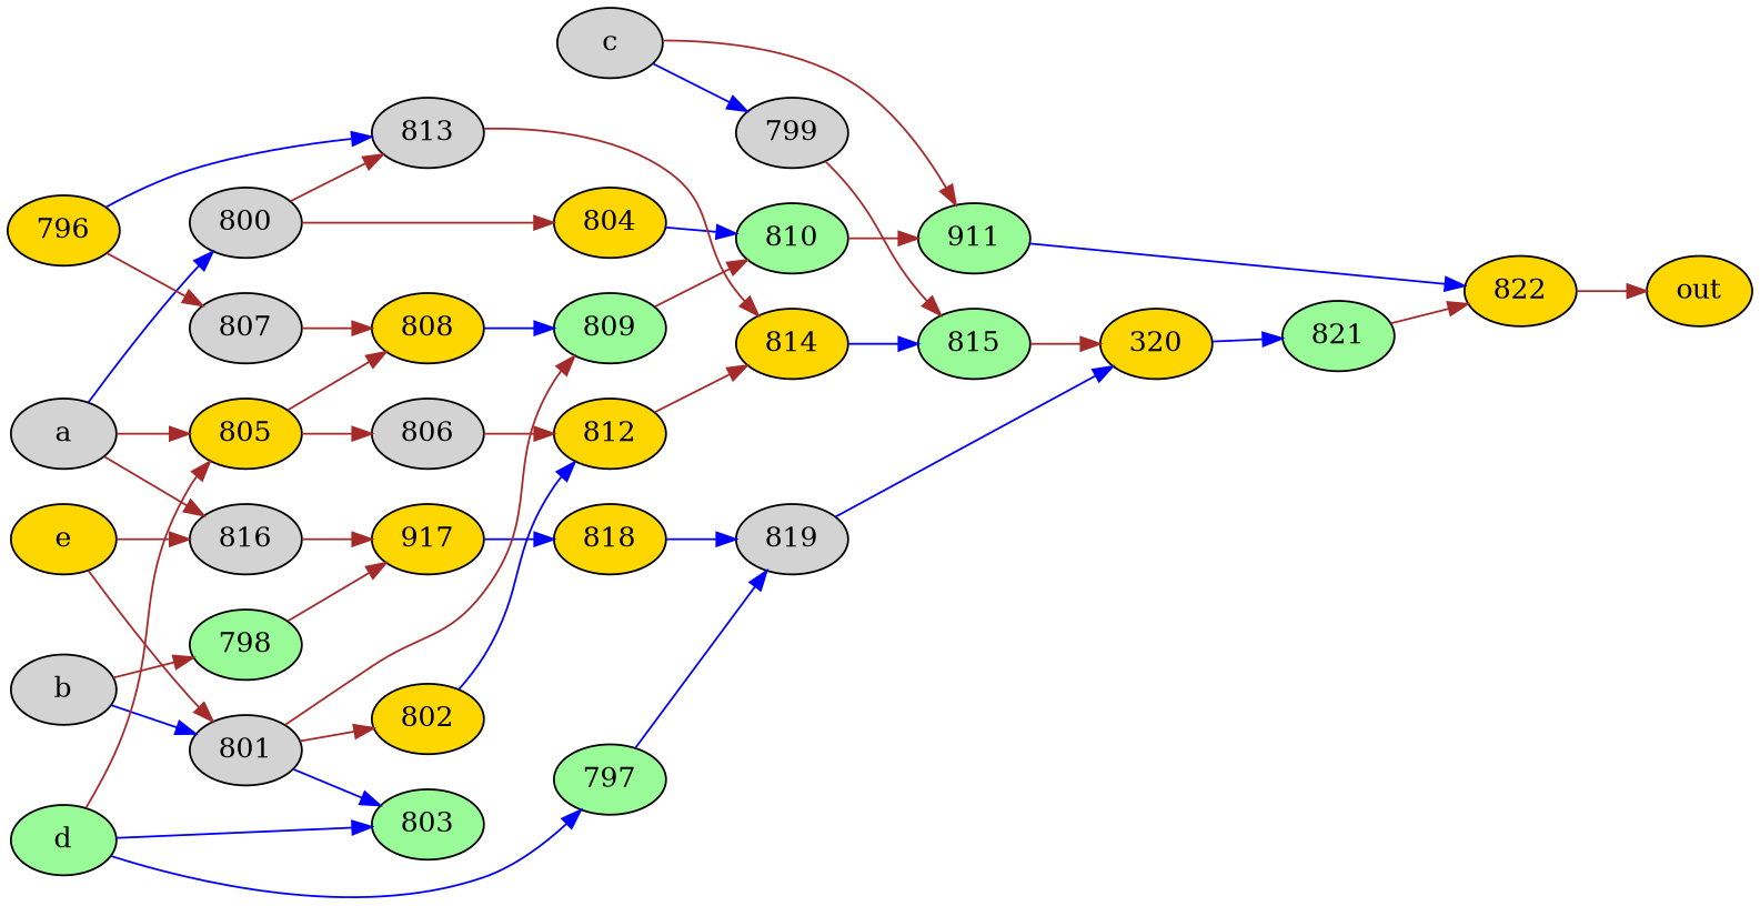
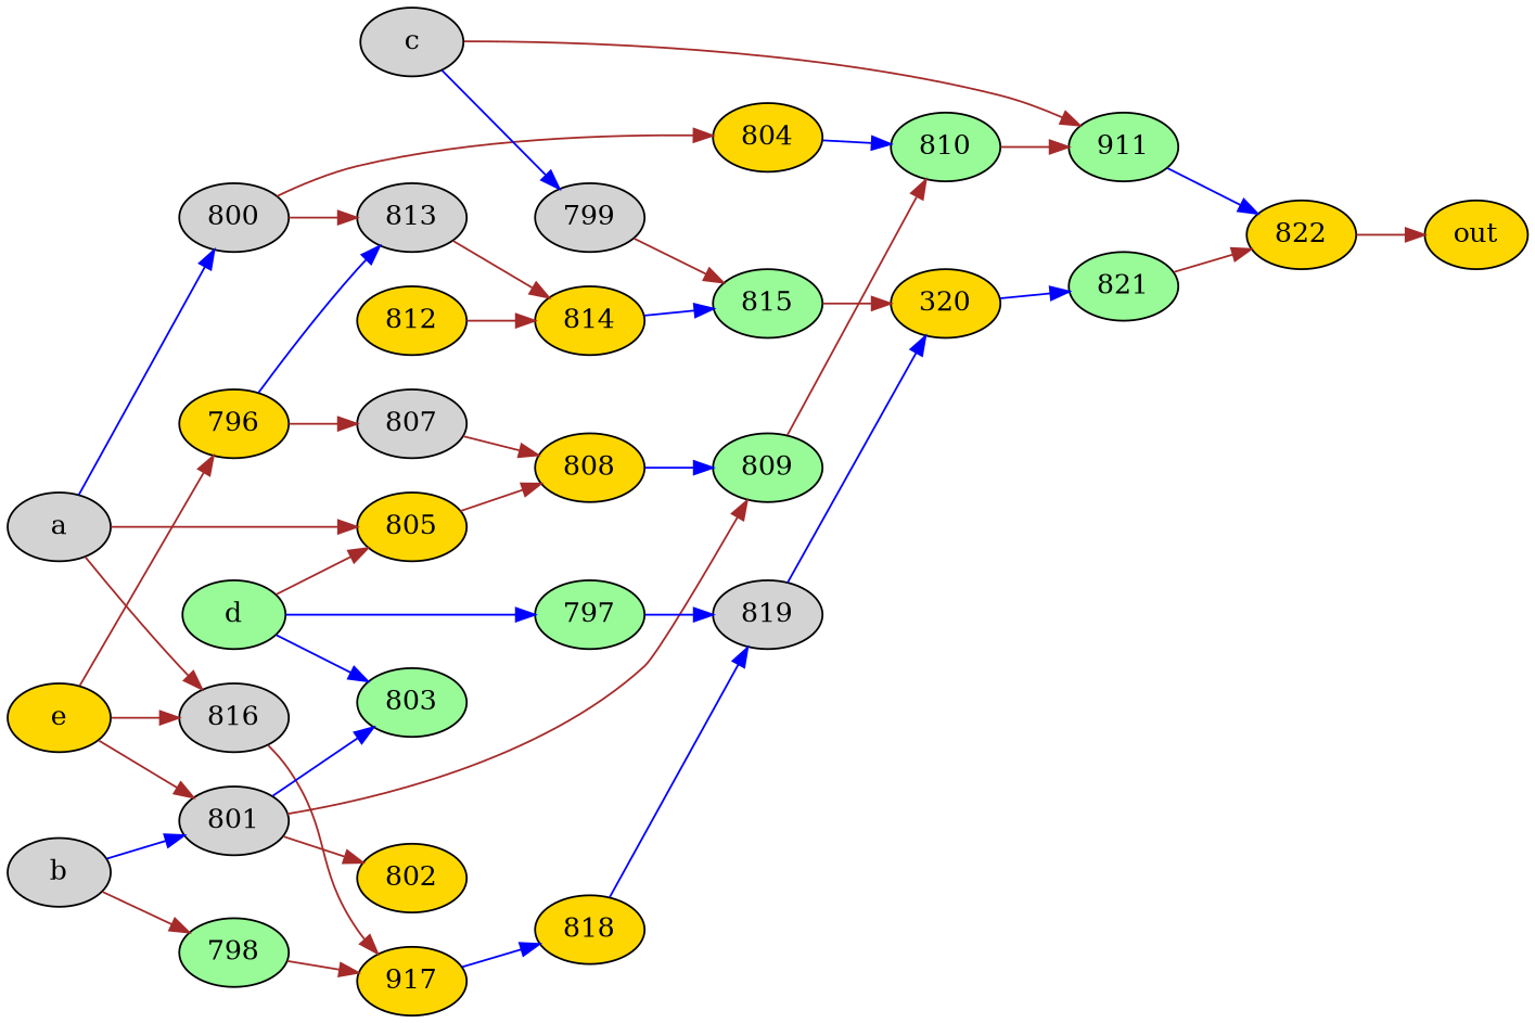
  strict digraph {
    rankdir=LR
    node [fillcolor=gold style=filled]
    edge [color=brown]
    822
    out
    a [fillcolor=lightgrey]
    800 [fillcolor=lightgrey]
    805
    816 [fillcolor=lightgrey]
    804
    813 [fillcolor=lightgrey]
-   806 [fillcolor=lightgrey]
    808
    n11 [label=917]
    810 [fillcolor=palegreen]
    814
    812
    809 [fillcolor=palegreen]
    818
    n17 [fillcolor=palegreen label=911]
    815 [fillcolor=palegreen]
    819 [fillcolor=lightgrey]
    n20 [label=320]
    b [fillcolor=lightgrey]
    798 [fillcolor=palegreen]
    801 [fillcolor=lightgrey]
    802
    803 [fillcolor=palegreen]
    807 [fillcolor=lightgrey]
    c [fillcolor=lightgrey]
    799 [fillcolor=lightgrey]
    821 [fillcolor=palegreen]
    d [fillcolor=palegreen]
    797 [fillcolor=palegreen]
    e
    796
    822 -> out
    a -> 800 [color=blue]
    a -> 805
    a -> 816
    800 -> 804
    800 -> 813
-   805 -> 806
    805 -> 808
    816 -> n11
    804 -> 810 [color=blue]
    813 -> 814
-   806 -> 812
    808 -> 809 [color=blue]
    n11 -> 818 [color=blue]
    810 -> n17
    814 -> 815 [color=blue]
    812 -> 814
    809 -> 810
    818 -> 819 [color=blue]
    n17 -> 822 [color=blue]
    815 -> n20
    819 -> n20 [color=blue]
    n20 -> 821 [color=blue]
    b -> 798
    b -> 801 [color=blue]
    798 -> n11
    801 -> 809
    801 -> 802
    801 -> 803 [color=blue]
-   802 -> 812 [color=blue]
    807 -> 808
    c -> n17
    c -> 799 [color=blue]
    799 -> 815
    821 -> 822
    d -> 805
    d -> 803 [color=blue]
    d -> 797 [color=blue]
    797 -> 819 [color=blue]
    e -> 816
    e -> 801
+   e -> 796
    796 -> 813 [color=blue]
    796 -> 807
  }
